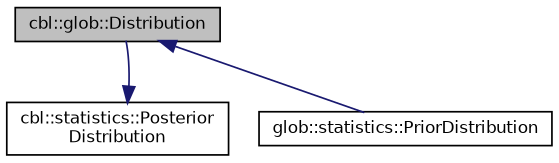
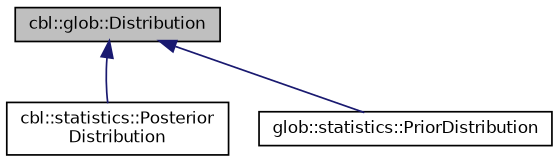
  digraph {
    node [color=black fillcolor=white fontname=Helvetica fontsize=10 shape=record style=filled]
    edge [color=midnightblue dir=back fontname=Helvetica fontsize=10 labelfontname=Helvetica labelfontsize=10 style=solid]
    n1 [fillcolor=grey75 fontcolor=black height=0.2 label="cbl::glob::Distribution" width=0.4]
    n2 [height=0.2 label="cbl::statistics::Posterior\lDistribution" width=0.4]
    n3 [height=0.2 label="glob::statistics::PriorDistribution" width=0.4]
-   n2 -> n1
+   n1 -> n2
    n1 -> n3
  }
